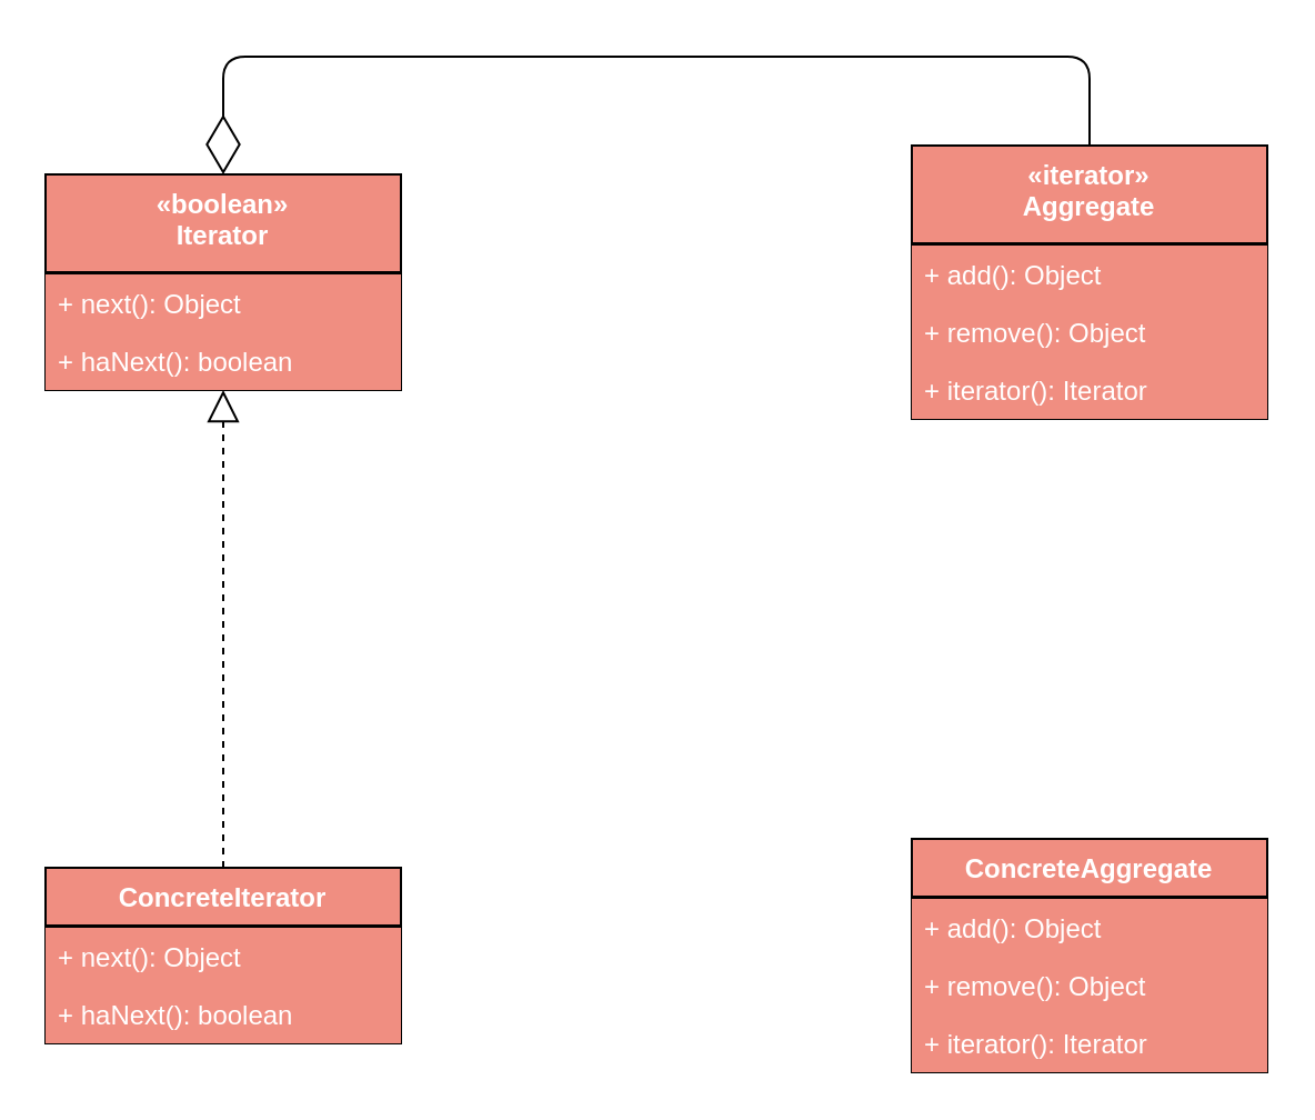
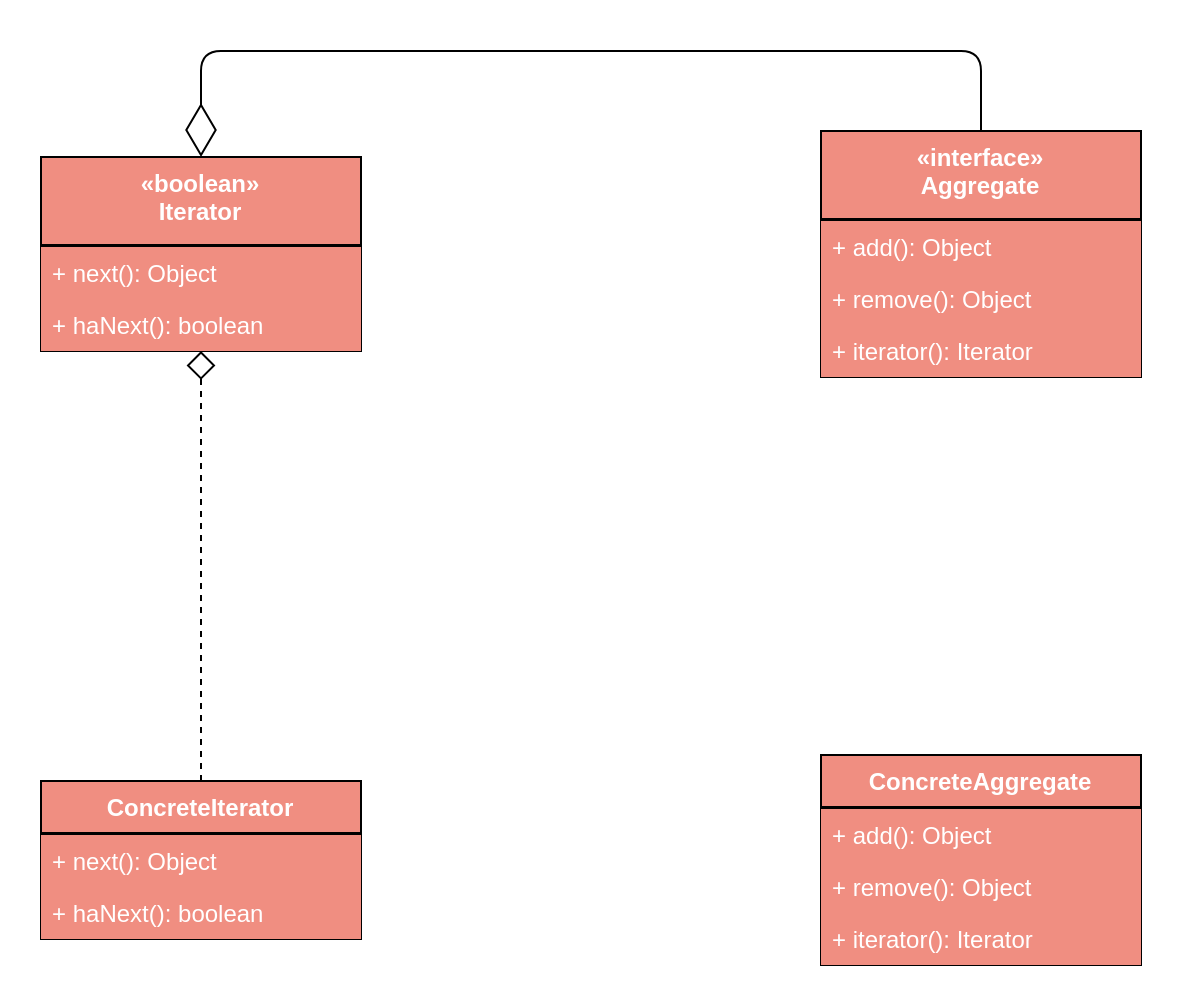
  <mxCell id="0" />
  <mxCell id="1" parent="0" />
  <mxCell id="2" value="«boolean»&#10;Iterator" style="swimlane;fontStyle=1;align=center;verticalAlign=top;childLayout=stackLayout;horizontal=1;startSize=44;horizontalStack=0;resizeParent=1;resizeParentMax=0;resizeLast=0;collapsible=1;marginBottom=0;fillColor=#F08E81;fontColor=#FFFFFF;" vertex="1" parent="1"><mxGeometry x="20" y="73" width="160" height="97" as="geometry" /></mxCell>
  <mxCell id="3" value="" style="line;strokeWidth=1;fillColor=#F08E81;align=left;verticalAlign=middle;spacingTop=-1;spacingLeft=3;spacingRight=3;rotatable=0;labelPosition=right;points=[];portConstraint=eastwest;fontColor=#FFFFFF;" vertex="1" parent="2"><mxGeometry y="44" width="160" height="1" as="geometry" /></mxCell>
  <mxCell id="4" value="+ next(): Object" style="text;strokeColor=none;fillColor=#F08E81;align=left;verticalAlign=top;spacingLeft=4;spacingRight=4;overflow=hidden;rotatable=0;points=[[0,0.5],[1,0.5]];portConstraint=eastwest;fontColor=#FFFFFF;" vertex="1" parent="2"><mxGeometry y="45" width="160" height="26" as="geometry" /></mxCell>
  <mxCell id="5" value="+ haNext(): boolean" style="text;strokeColor=none;fillColor=#F08E81;align=left;verticalAlign=top;spacingLeft=4;spacingRight=4;overflow=hidden;rotatable=0;points=[[0,0.5],[1,0.5]];portConstraint=eastwest;fontColor=#FFFFFF;" vertex="1" parent="2"><mxGeometry y="71" width="160" height="26" as="geometry" /></mxCell>
  <mxCell id="6" value="ConcreteIterator" style="swimlane;fontStyle=1;align=center;verticalAlign=top;childLayout=stackLayout;horizontal=1;startSize=26;horizontalStack=0;resizeParent=1;resizeParentMax=0;resizeLast=0;collapsible=1;marginBottom=0;fillColor=#F08E81;fontColor=#FFFFFF;" vertex="1" parent="1"><mxGeometry x="20" y="385" width="160" height="79" as="geometry" /></mxCell>
  <mxCell id="7" value="" style="line;strokeWidth=1;fillColor=#F08E81;align=left;verticalAlign=middle;spacingTop=-1;spacingLeft=3;spacingRight=3;rotatable=0;labelPosition=right;points=[];portConstraint=eastwest;fontColor=#FFFFFF;" vertex="1" parent="6"><mxGeometry y="26" width="160" height="1" as="geometry" /></mxCell>
  <mxCell id="8" value="+ next(): Object" style="text;strokeColor=none;fillColor=#F08E81;align=left;verticalAlign=top;spacingLeft=4;spacingRight=4;overflow=hidden;rotatable=0;points=[[0,0.5],[1,0.5]];portConstraint=eastwest;fontColor=#FFFFFF;" vertex="1" parent="6"><mxGeometry y="27" width="160" height="26" as="geometry" /></mxCell>
  <mxCell id="9" value="+ haNext(): boolean" style="text;strokeColor=none;fillColor=#F08E81;align=left;verticalAlign=top;spacingLeft=4;spacingRight=4;overflow=hidden;rotatable=0;points=[[0,0.5],[1,0.5]];portConstraint=eastwest;fontColor=#FFFFFF;" vertex="1" parent="6"><mxGeometry y="53" width="160" height="26" as="geometry" /></mxCell>
  <mxCell id="10" value="ConcreteAggregate" style="swimlane;fontStyle=1;align=center;verticalAlign=top;childLayout=stackLayout;horizontal=1;startSize=26;horizontalStack=0;resizeParent=1;resizeParentMax=0;resizeLast=0;collapsible=1;marginBottom=0;fillColor=#F08E81;fontColor=#FFFFFF;" vertex="1" parent="1"><mxGeometry x="410" y="372" width="160" height="105" as="geometry" /></mxCell>
  <mxCell id="11" value="" style="line;strokeWidth=1;fillColor=#F08E81;align=left;verticalAlign=middle;spacingTop=-1;spacingLeft=3;spacingRight=3;rotatable=0;labelPosition=right;points=[];portConstraint=eastwest;fontColor=#FFFFFF;" vertex="1" parent="10"><mxGeometry y="26" width="160" height="1" as="geometry" /></mxCell>
  <mxCell id="12" value="+ add(): Object" style="text;strokeColor=none;fillColor=#F08E81;align=left;verticalAlign=top;spacingLeft=4;spacingRight=4;overflow=hidden;rotatable=0;points=[[0,0.5],[1,0.5]];portConstraint=eastwest;fontColor=#FFFFFF;" vertex="1" parent="10"><mxGeometry y="27" width="160" height="26" as="geometry" /></mxCell>
  <mxCell id="13" value="+ remove(): Object" style="text;strokeColor=none;fillColor=#F08E81;align=left;verticalAlign=top;spacingLeft=4;spacingRight=4;overflow=hidden;rotatable=0;points=[[0,0.5],[1,0.5]];portConstraint=eastwest;fontColor=#FFFFFF;" vertex="1" parent="10"><mxGeometry y="53" width="160" height="26" as="geometry" /></mxCell>
  <mxCell id="14" value="+ iterator(): Iterator" style="text;strokeColor=none;fillColor=#F08E81;align=left;verticalAlign=top;spacingLeft=4;spacingRight=4;overflow=hidden;rotatable=0;points=[[0,0.5],[1,0.5]];portConstraint=eastwest;fontColor=#FFFFFF;" vertex="1" parent="10"><mxGeometry y="79" width="160" height="26" as="geometry" /></mxCell>
- <mxCell id="15" value="«iterator»&#10;Aggregate" style="swimlane;fontStyle=1;align=center;verticalAlign=top;childLayout=stackLayout;horizontal=1;startSize=44;horizontalStack=0;resizeParent=1;resizeParentMax=0;resizeLast=0;collapsible=1;marginBottom=0;fillColor=#F08E81;fontColor=#FFFFFF;" vertex="1" parent="1"><mxGeometry x="410" y="60" width="160" height="123" as="geometry" /></mxCell>
+ <mxCell id="15" value="«interface»&#10;Aggregate" style="swimlane;fontStyle=1;align=center;verticalAlign=top;childLayout=stackLayout;horizontal=1;startSize=44;horizontalStack=0;resizeParent=1;resizeParentMax=0;resizeLast=0;collapsible=1;marginBottom=0;fillColor=#F08E81;fontColor=#FFFFFF;" vertex="1" parent="1"><mxGeometry x="410" y="60" width="160" height="123" as="geometry" /></mxCell>
  <mxCell id="16" value="" style="line;strokeWidth=1;fillColor=#F08E81;align=left;verticalAlign=middle;spacingTop=-1;spacingLeft=3;spacingRight=3;rotatable=0;labelPosition=right;points=[];portConstraint=eastwest;fontColor=#FFFFFF;" vertex="1" parent="15"><mxGeometry y="44" width="160" height="1" as="geometry" /></mxCell>
  <mxCell id="17" value="+ add(): Object" style="text;strokeColor=none;fillColor=#F08E81;align=left;verticalAlign=top;spacingLeft=4;spacingRight=4;overflow=hidden;rotatable=0;points=[[0,0.5],[1,0.5]];portConstraint=eastwest;fontColor=#FFFFFF;" vertex="1" parent="15"><mxGeometry y="45" width="160" height="26" as="geometry" /></mxCell>
  <mxCell id="18" value="+ remove(): Object" style="text;strokeColor=none;fillColor=#F08E81;align=left;verticalAlign=top;spacingLeft=4;spacingRight=4;overflow=hidden;rotatable=0;points=[[0,0.5],[1,0.5]];portConstraint=eastwest;fontColor=#FFFFFF;" vertex="1" parent="15"><mxGeometry y="71" width="160" height="26" as="geometry" /></mxCell>
  <mxCell id="19" value="+ iterator(): Iterator" style="text;strokeColor=none;fillColor=#F08E81;align=left;verticalAlign=top;spacingLeft=4;spacingRight=4;overflow=hidden;rotatable=0;points=[[0,0.5],[1,0.5]];portConstraint=eastwest;fontColor=#FFFFFF;" vertex="1" parent="15"><mxGeometry y="97" width="160" height="26" as="geometry" /></mxCell>
- <mxCell id="20" value="" style="endArrow=block;dashed=1;endFill=0;endSize=12;html=1;fontColor=#000000;entryX=0.5;entryY=1;entryDx=0;entryDy=0;exitX=0.5;exitY=0;exitDx=0;exitDy=0;" edge="1" parent="1" source="6" target="2"><mxGeometry width="160" relative="1" as="geometry"><mxPoint x="-70" y="570" as="sourcePoint" /><mxPoint x="90" y="570" as="targetPoint" /></mxGeometry></mxCell>
+ <mxCell id="20" value="" style="endArrow=diamond;dashed=1;endFill=0;endSize=12;html=1;fontColor=#000000;entryX=0.5;entryY=1;entryDx=0;entryDy=0;exitX=0.5;exitY=0;exitDx=0;exitDy=0;" edge="1" parent="1" source="6" target="2"><mxGeometry width="160" relative="1" as="geometry"><mxPoint x="-70" y="570" as="sourcePoint" /><mxPoint x="90" y="570" as="targetPoint" /></mxGeometry></mxCell>
  <mxCell id="21" value="" style="endArrow=diamondThin;endFill=0;endSize=24;html=1;fontColor=#000000;exitX=0.5;exitY=0;exitDx=0;exitDy=0;entryX=0.5;entryY=0;entryDx=0;entryDy=0;edgeStyle=orthogonalEdgeStyle;" edge="1" parent="1" source="15" target="2"><mxGeometry width="160" relative="1" as="geometry"><mxPoint x="160" y="300" as="sourcePoint" /><mxPoint x="178" y="116" as="targetPoint" /><Array as="points"><mxPoint x="490" y="20" /><mxPoint x="100" y="20" /></Array></mxGeometry></mxCell>
